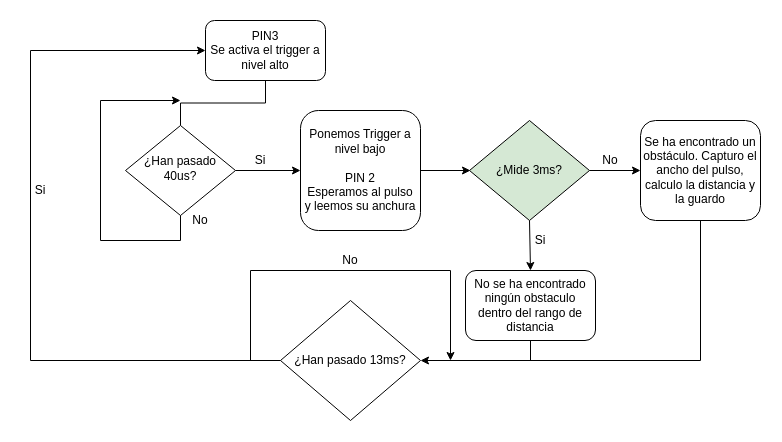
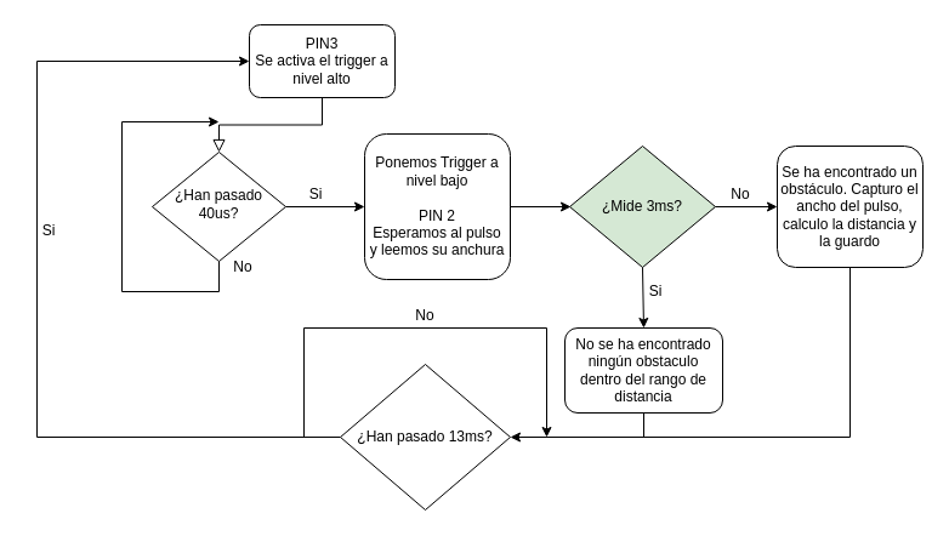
  <mxCell id="0" />
  <mxCell id="1" parent="0" />
- <mxCell id="2" value="" style="rounded=0;html=1;jettySize=auto;orthogonalLoop=1;fontSize=11;endArrow=none;endFill=0;endSize=8;strokeWidth=1;shadow=0;labelBackgroundColor=none;edgeStyle=orthogonalEdgeStyle;" parent="1" source="3" target="4" edge="1"><mxGeometry relative="1" as="geometry" /></mxCell>
+ <mxCell id="2" value="" style="rounded=0;html=1;jettySize=auto;orthogonalLoop=1;fontSize=11;endArrow=block;endFill=0;endSize=8;strokeWidth=1;shadow=0;labelBackgroundColor=none;edgeStyle=orthogonalEdgeStyle;" parent="1" source="3" target="4" edge="1"><mxGeometry relative="1" as="geometry" /></mxCell>
  <mxCell id="3" value="&lt;div&gt;PIN3&lt;/div&gt;&lt;div&gt;Se activa el trigger a nivel alto&lt;br&gt;&lt;/div&gt;" style="rounded=1;whiteSpace=wrap;html=1;fontSize=12;glass=0;strokeWidth=1;shadow=0;" parent="1" vertex="1"><mxGeometry x="205" y="20" width="120" height="60" as="geometry" /></mxCell>
  <mxCell id="4" value="¿Han pasado 40us?" style="rhombus;whiteSpace=wrap;html=1;shadow=0;fontFamily=Helvetica;fontSize=12;align=center;strokeWidth=1;spacing=6;spacingTop=-4;" parent="1" vertex="1"><mxGeometry x="125" y="125" width="110" height="90" as="geometry" /></mxCell>
  <mxCell id="5" value="" style="endArrow=none;html=1;exitX=0.5;exitY=1;exitDx=0;exitDy=0;" edge="1" parent="1" source="4"><mxGeometry width="50" height="50" relative="1" as="geometry"><mxPoint x="330" y="280" as="sourcePoint" /><mxPoint x="180" y="240" as="targetPoint" /></mxGeometry></mxCell>
  <mxCell id="6" value="" style="endArrow=none;html=1;" edge="1" parent="1"><mxGeometry width="50" height="50" relative="1" as="geometry"><mxPoint x="180" y="240" as="sourcePoint" /><mxPoint x="100" y="240" as="targetPoint" /></mxGeometry></mxCell>
  <mxCell id="7" value="" style="endArrow=none;html=1;" edge="1" parent="1"><mxGeometry width="50" height="50" relative="1" as="geometry"><mxPoint x="100" y="240" as="sourcePoint" /><mxPoint x="100" y="100" as="targetPoint" /></mxGeometry></mxCell>
  <mxCell id="8" value="" style="endArrow=classic;html=1;" edge="1" parent="1"><mxGeometry width="50" height="50" relative="1" as="geometry"><mxPoint x="100" y="100" as="sourcePoint" /><mxPoint x="180" y="100" as="targetPoint" /></mxGeometry></mxCell>
  <mxCell id="9" value="No" style="text;html=1;strokeColor=none;fillColor=none;align=center;verticalAlign=middle;whiteSpace=wrap;rounded=0;" vertex="1" parent="1"><mxGeometry x="180" y="210" width="40" height="20" as="geometry" /></mxCell>
  <mxCell id="10" value="" style="endArrow=classic;html=1;exitX=1;exitY=0.5;exitDx=0;exitDy=0;" edge="1" parent="1" source="4"><mxGeometry width="50" height="50" relative="1" as="geometry"><mxPoint x="240" y="170" as="sourcePoint" /><mxPoint x="300" y="170" as="targetPoint" /></mxGeometry></mxCell>
  <mxCell id="11" value="Si" style="text;html=1;strokeColor=none;fillColor=none;align=center;verticalAlign=middle;whiteSpace=wrap;rounded=0;" vertex="1" parent="1"><mxGeometry x="240" y="150" width="40" height="20" as="geometry" /></mxCell>
  <mxCell id="12" value="&lt;div&gt;Ponemos Trigger a nivel bajo&lt;/div&gt;&lt;div&gt;&lt;br&gt;&lt;/div&gt;&lt;div&gt;PIN 2&lt;/div&gt;&lt;div&gt;Esperamos al pulso&lt;/div&gt;&lt;div&gt; y leemos su anchura&lt;/div&gt;" style="rounded=1;whiteSpace=wrap;html=1;" vertex="1" parent="1"><mxGeometry x="300" y="110" width="120" height="120" as="geometry" /></mxCell>
  <mxCell id="13" value="" style="endArrow=classic;html=1;exitX=1;exitY=0.5;exitDx=0;exitDy=0;" edge="1" parent="1" source="12"><mxGeometry width="50" height="50" relative="1" as="geometry"><mxPoint x="360" y="220" as="sourcePoint" /><mxPoint x="470" y="170" as="targetPoint" /></mxGeometry></mxCell>
  <mxCell id="14" value="¿Mide 3ms?" style="rhombus;whiteSpace=wrap;html=1;fillColor=#d5e8d4;" vertex="1" parent="1"><mxGeometry x="469" y="120" width="120" height="100" as="geometry" /></mxCell>
  <mxCell id="15" value="" style="endArrow=classic;html=1;exitX=1;exitY=0.5;exitDx=0;exitDy=0;" edge="1" parent="1" source="14"><mxGeometry width="50" height="50" relative="1" as="geometry"><mxPoint x="420" y="220" as="sourcePoint" /><mxPoint x="640" y="170" as="targetPoint" /></mxGeometry></mxCell>
  <mxCell id="16" value="No" style="text;html=1;strokeColor=none;fillColor=none;align=center;verticalAlign=middle;whiteSpace=wrap;rounded=0;" vertex="1" parent="1"><mxGeometry x="590" y="150" width="40" height="20" as="geometry" /></mxCell>
  <mxCell id="17" value="Se ha encontrado un obstáculo. Capturo el ancho del pulso, calculo la distancia y la guardo" style="rounded=1;whiteSpace=wrap;html=1;" vertex="1" parent="1"><mxGeometry x="640" y="120" width="120" height="100" as="geometry" /></mxCell>
  <mxCell id="18" value="" style="endArrow=classic;html=1;exitX=0.5;exitY=1;exitDx=0;exitDy=0;" edge="1" parent="1" source="14"><mxGeometry width="50" height="50" relative="1" as="geometry"><mxPoint x="440" y="230" as="sourcePoint" /><mxPoint x="530" y="270" as="targetPoint" /></mxGeometry></mxCell>
  <mxCell id="19" value="Si" style="text;html=1;strokeColor=none;fillColor=none;align=center;verticalAlign=middle;whiteSpace=wrap;rounded=0;" vertex="1" parent="1"><mxGeometry x="520" y="230" width="40" height="20" as="geometry" /></mxCell>
  <mxCell id="20" value="No se ha encontrado ningún obstaculo dentro del rango de distancia" style="rounded=1;whiteSpace=wrap;html=1;" vertex="1" parent="1"><mxGeometry x="465" y="270" width="130" height="70" as="geometry" /></mxCell>
  <mxCell id="21" value="" style="endArrow=none;html=1;exitX=0.5;exitY=1;exitDx=0;exitDy=0;" edge="1" parent="1" source="17"><mxGeometry width="50" height="50" relative="1" as="geometry"><mxPoint x="440" y="230" as="sourcePoint" /><mxPoint x="700" y="360" as="targetPoint" /></mxGeometry></mxCell>
  <mxCell id="22" value="" style="endArrow=none;html=1;exitX=0.5;exitY=1;exitDx=0;exitDy=0;" edge="1" parent="1" source="20"><mxGeometry width="50" height="50" relative="1" as="geometry"><mxPoint x="440" y="230" as="sourcePoint" /><mxPoint x="530" y="360" as="targetPoint" /></mxGeometry></mxCell>
  <mxCell id="23" value="" style="endArrow=classic;html=1;" edge="1" parent="1"><mxGeometry width="50" height="50" relative="1" as="geometry"><mxPoint x="700" y="360" as="sourcePoint" /><mxPoint x="420" y="360" as="targetPoint" /></mxGeometry></mxCell>
  <mxCell id="24" value="¿Han pasado 13ms?" style="rhombus;whiteSpace=wrap;html=1;" vertex="1" parent="1"><mxGeometry x="280" y="300" width="140" height="120" as="geometry" /></mxCell>
  <mxCell id="25" value="" style="endArrow=none;html=1;exitX=0;exitY=0.5;exitDx=0;exitDy=0;" edge="1" parent="1" source="24"><mxGeometry width="50" height="50" relative="1" as="geometry"><mxPoint x="440" y="330" as="sourcePoint" /><mxPoint x="30" y="360" as="targetPoint" /></mxGeometry></mxCell>
  <mxCell id="26" value="" style="endArrow=none;html=1;" edge="1" parent="1"><mxGeometry width="50" height="50" relative="1" as="geometry"><mxPoint x="30" y="360" as="sourcePoint" /><mxPoint x="30" y="50" as="targetPoint" /></mxGeometry></mxCell>
  <mxCell id="27" value="" style="endArrow=classic;html=1;entryX=0;entryY=0.5;entryDx=0;entryDy=0;" edge="1" parent="1" target="3"><mxGeometry width="50" height="50" relative="1" as="geometry"><mxPoint x="30" y="50" as="sourcePoint" /><mxPoint x="110" y="42" as="targetPoint" /></mxGeometry></mxCell>
  <mxCell id="28" value="Si" style="text;html=1;strokeColor=none;fillColor=none;align=center;verticalAlign=middle;whiteSpace=wrap;rounded=0;" vertex="1" parent="1"><mxGeometry x="20" y="180" width="40" height="20" as="geometry" /></mxCell>
  <mxCell id="29" value="" style="endArrow=none;html=1;" edge="1" parent="1"><mxGeometry width="50" height="50" relative="1" as="geometry"><mxPoint x="250" y="360" as="sourcePoint" /><mxPoint x="250" y="270" as="targetPoint" /></mxGeometry></mxCell>
  <mxCell id="30" value="" style="endArrow=none;html=1;" edge="1" parent="1"><mxGeometry width="50" height="50" relative="1" as="geometry"><mxPoint x="250" y="270" as="sourcePoint" /><mxPoint x="450" y="270" as="targetPoint" /></mxGeometry></mxCell>
  <mxCell id="31" value="" style="endArrow=classic;html=1;" edge="1" parent="1"><mxGeometry width="50" height="50" relative="1" as="geometry"><mxPoint x="450" y="270" as="sourcePoint" /><mxPoint x="450" y="360" as="targetPoint" /></mxGeometry></mxCell>
  <mxCell id="32" value="No" style="text;html=1;strokeColor=none;fillColor=none;align=center;verticalAlign=middle;whiteSpace=wrap;rounded=0;" vertex="1" parent="1"><mxGeometry x="330" y="250" width="40" height="20" as="geometry" /></mxCell>
